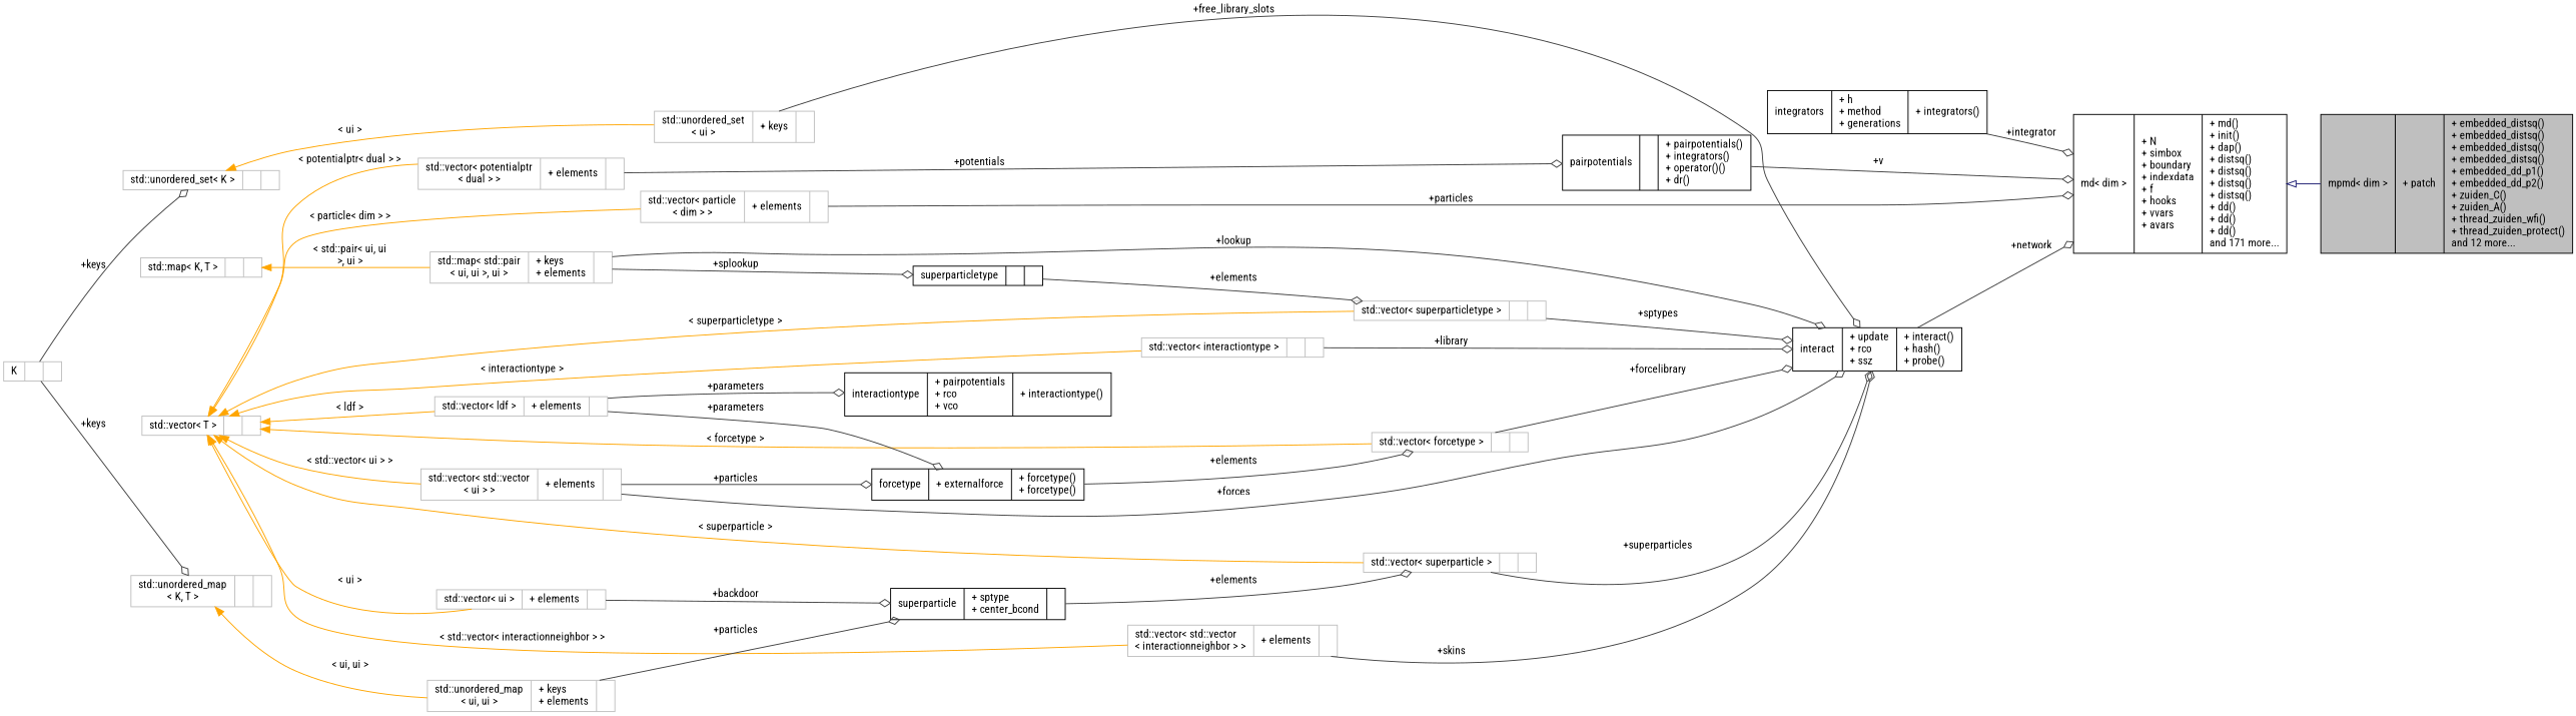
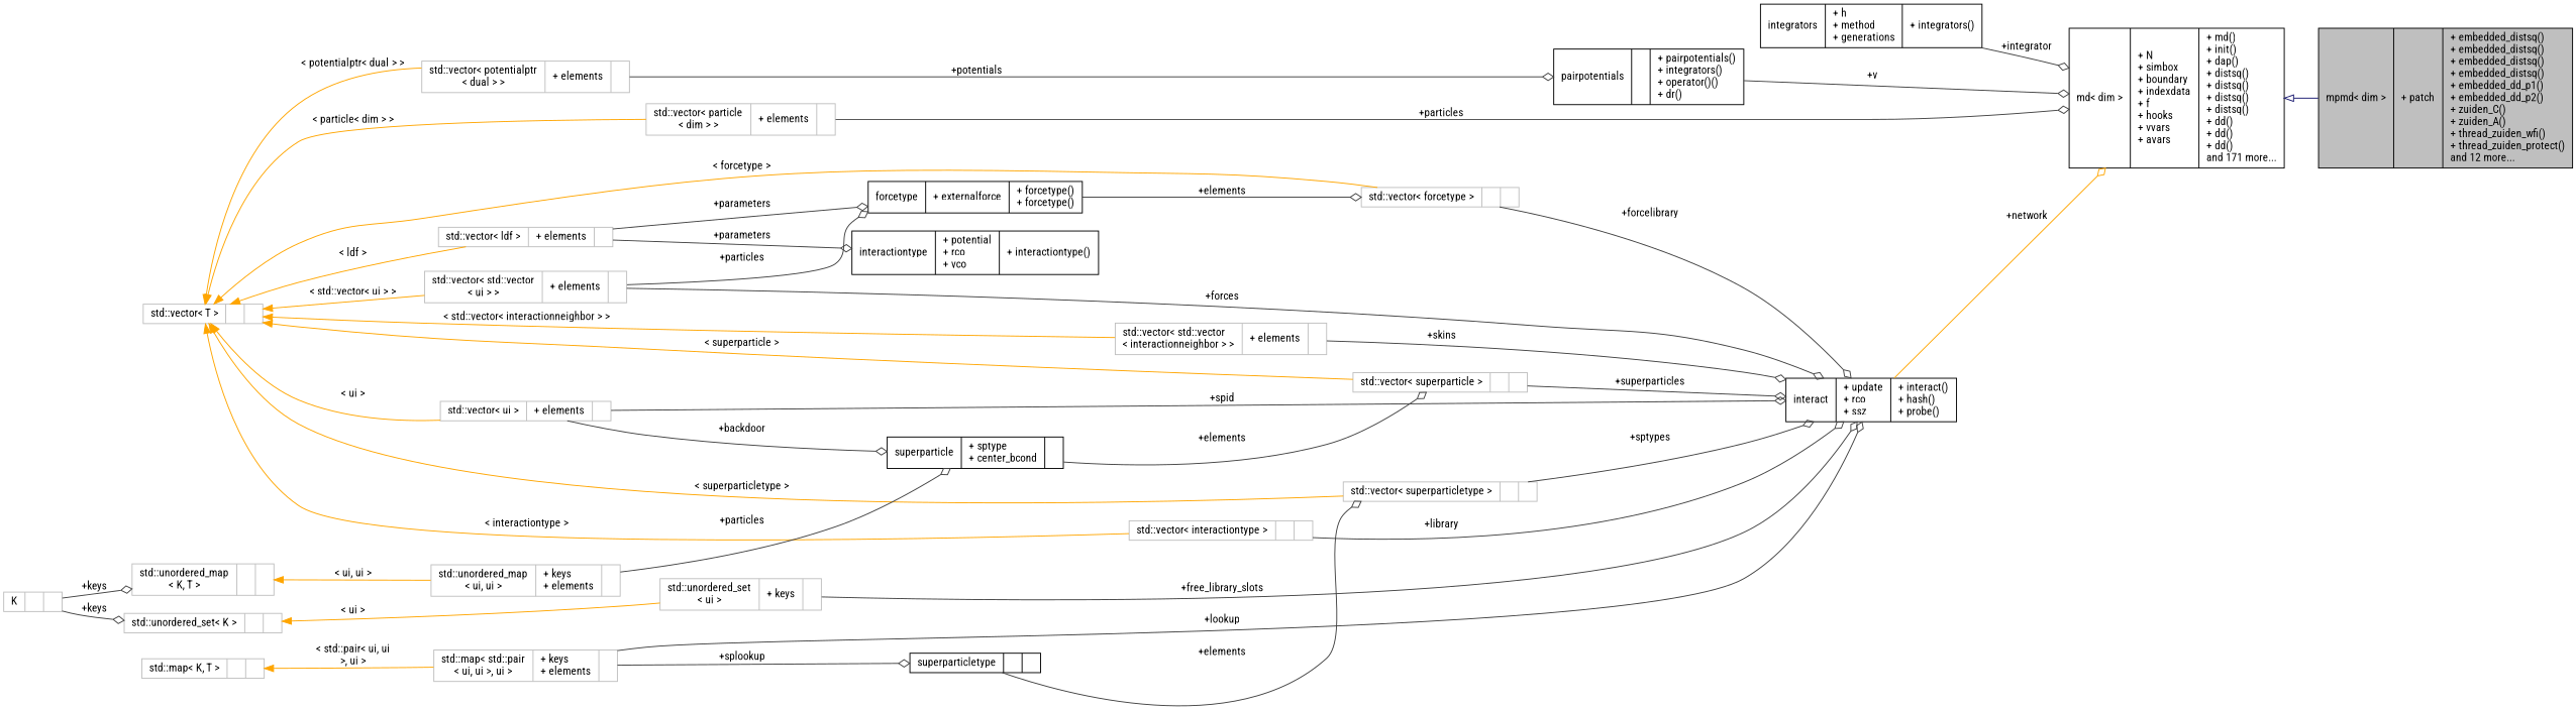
  digraph {
    fontname="Roboto Condensed"
    rankdir=LR
    node [color=grey75 fontname="Roboto Condensed" fontsize=12 shape=record]
    edge [color=grey25 fontname="Roboto Condensed" fontsize=12 labelfontname=Helvetica labelfontsize=12 style=solid arrowhead=odiamond]
    n1 [color=black fillcolor=grey75 fontcolor=black height=0.2 label="{mpmd\< dim \>\n|+ patch\l|+ embedded_distsq()\l+ embedded_distsq()\l+ embedded_distsq()\l+ embedded_distsq()\l+ embedded_dd_p1()\l+ embedded_dd_p2()\l+ zuiden_C()\l+ zuiden_A()\l+ thread_zuiden_wfi()\l+ thread_zuiden_protect()\land 12 more...\l}" style=filled width=0.4]
    n2 [color=black height=0.2 label="{md\< dim \>\n|+ N\l+ simbox\l+ boundary\l+ indexdata\l+ f\l+ hooks\l+ vvars\l+ avars\l|+ md()\l+ init()\l+ dap()\l+ distsq()\l+ distsq()\l+ distsq()\l+ distsq()\l+ dd()\l+ dd()\l+ dd()\land 171 more...\l}" width=0.4]
    n3 [color=black height=0.2 label="{integrators\n|+ h\l+ method\l+ generations\l|+ integrators()\l}" width=0.4]
    n4 [color=black height=0.2 label="{pairpotentials\n||+ pairpotentials()\l+ integrators()\l+ operator()()\l+ dr()\l}" width=0.4]
    n5 [height=0.2 label="{std::vector\< potentialptr\l\< dual \> \>\n|+ elements\l|}" width=0.4]
    n6 [height=0.2 label="{std::vector\< T \>\n||}" width=0.4]
    n7 [height=0.2 label="{std::vector\< particle\l\< dim \> \>\n|+ elements\l|}" width=0.4]
    n8 [height=0.2 label="{std::vector\< forcetype \>\n||}" width=0.4]
    n9 [height=0.2 label="{std::vector\< ldf \>\n|+ elements\l|}" width=0.4]
    n10 [height=0.2 label="{std::vector\< std::vector\l\< ui \> \>\n|+ elements\l|}" width=0.4]
    n11 [height=0.2 label="{std::vector\< std::vector\l\< interactionneighbor \> \>\n|+ elements\l|}" width=0.4]
    n12 [height=0.2 label="{std::vector\< superparticle \>\n||}" width=0.4]
    n13 [height=0.2 label="{std::vector\< ui \>\n|+ elements\l|}" width=0.4]
    n14 [height=0.2 label="{std::vector\< superparticletype \>\n||}" width=0.4]
    n15 [height=0.2 label="{std::vector\< interactiontype \>\n||}" width=0.4]
    n16 [color=black height=0.2 label="{interact\n|+ update\l+ rco\l+ ssz\l|+ interact()\l+ hash()\l+ probe()\l}" width=0.4]
    n17 [color=black height=0.2 label="{forcetype\n|+ externalforce\l|+ forcetype()\l+ forcetype()\l}" width=0.4]
-   n18 [color=black height=0.2 label="{interactiontype\n|+ pairpotentials\l+ rco\l+ vco\l|+ interactiontype()\l}" width=0.4]
+   n18 [color=black height=0.2 label="{interactiontype\n|+ potential\l+ rco\l+ vco\l|+ interactiontype()\l}" width=0.4]
    n19 [color=black height=0.2 label="{superparticle\n|+ sptype\l+ center_bcond\l|}" width=0.4]
    n20 [height=0.2 label="{std::unordered_map\l\< K, T \>\n||}" width=0.4]
    n21 [height=0.2 label="{std::unordered_map\l\< ui, ui \>\n|+ keys\l+ elements\l|}" width=0.4]
    n22 [height=0.2 label="{std::map\< K, T \>\n||}" width=0.4]
    n23 [height=0.2 label="{std::map\< std::pair\l\< ui, ui \>, ui \>\n|+ keys\l+ elements\l|}" width=0.4]
    n24 [height=0.2 label="{K\n||}" width=0.4]
    n25 [height=0.2 label="{std::unordered_set\< K \>\n||}" width=0.4]
    n26 [height=0.2 label="{std::unordered_set\l\< ui \>\n|+ keys\l|}" width=0.4]
    n27 [color=black height=0.2 label="{superparticletype\n||}" width=0.4]
    n2 -> n1 [arrowtail=onormal color=midnightblue dir=back arrowhead=""]
    n3 -> n2 [label=" +integrator"]
    n4 -> n2 [label=" +v"]
    n5 -> n4 [label=" +potentials"]
    n6 -> n5 [color=orange dir=back label=" \< potentialptr\< dual \> \>" arrowhead=""]
    n6 -> n7 [color=orange dir=back label=" \< particle\< dim \> \>" arrowhead=""]
    n6 -> n8 [color=orange dir=back label=" \< forcetype \>" arrowhead=""]
    n6 -> n9 [color=orange dir=back label=" \< ldf \>" arrowhead=""]
    n6 -> n10 [color=orange dir=back label=" \< std::vector\< ui \> \>" arrowhead=""]
    n6 -> n11 [color=orange dir=back label=" \< std::vector\< interactionneighbor \> \>" arrowhead=""]
    n6 -> n12 [color=orange dir=back label=" \< superparticle \>" arrowhead=""]
    n6 -> n13 [color=orange dir=back label=" \< ui \>" arrowhead=""]
    n6 -> n14 [color=orange dir=back label=" \< superparticletype \>" arrowhead=""]
    n6 -> n15 [color=orange dir=back label=" \< interactiontype \>" arrowhead=""]
    n7 -> n2 [label=" +particles"]
    n8 -> n16 [label=" +forcelibrary"]
    n9 -> n17 [label=" +parameters"]
    n9 -> n18 [label=" +parameters"]
    n10 -> n16 [label=" +forces"]
    n10 -> n17 [label=" +particles"]
    n11 -> n16 [label=" +skins"]
    n12 -> n16 [label=" +superparticles"]
+   n13 -> n16 [label=" +spid"]
    n13 -> n19 [label=" +backdoor"]
    n14 -> n16 [label=" +sptypes"]
    n15 -> n16 [label=" +library"]
-   n16 -> n2 [label=" +network"]
+   n16 -> n2 [color=orange label=" +network"]
    n17 -> n8 [label=" +elements"]
    n19 -> n12 [label=" +elements"]
    n20 -> n21 [color=orange dir=back label=" \< ui, ui \>" arrowhead=""]
    n21 -> n19 [label=" +particles"]
    n22 -> n23 [color=orange dir=back label=" \< std::pair\< ui, ui\l \>, ui \>" arrowhead=""]
    n23 -> n16 [label=" +lookup"]
    n23 -> n27 [label=" +splookup"]
    n24 -> n20 [label=" +keys"]
    n24 -> n25 [label=" +keys"]
    n25 -> n26 [color=orange dir=back label=" \< ui \>" arrowhead=""]
    n26 -> n16 [label=" +free_library_slots"]
    n27 -> n14 [label=" +elements"]
  }
